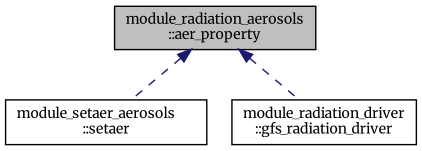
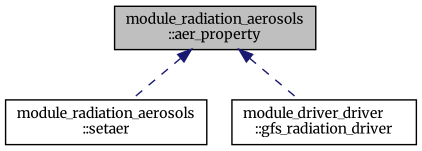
  digraph {
    fontname=Merriweather
    rankdir=TB
    node [color=black fillcolor=white fontname=Merriweather fontsize=10 shape=record style=filled]
    edge [color=midnightblue dir=back fontname=Merriweather fontsize=10 labelfontname=Helvetica labelfontsize=10 style=dashed]
    n1 [fillcolor=grey75 fontcolor=black height=0.2 label="module_radiation_aerosols\l::aer_property" width=0.4]
-   n2 [height=0.2 label="module_setaer_aerosols\l::setaer" width=0.4]
-   n3 [height=0.2 label="module_radiation_driver\l::gfs_radiation_driver" width=0.4]
+   n2 [height=0.2 label="module_radiation_aerosols\l::setaer" width=0.4]
+   n3 [height=0.2 label="module_driver_driver\l::gfs_radiation_driver" width=0.4]
    n1 -> n2
    n1 -> n3
  }
